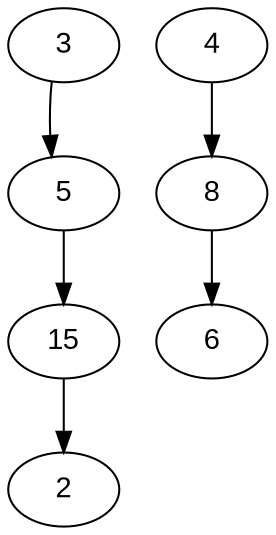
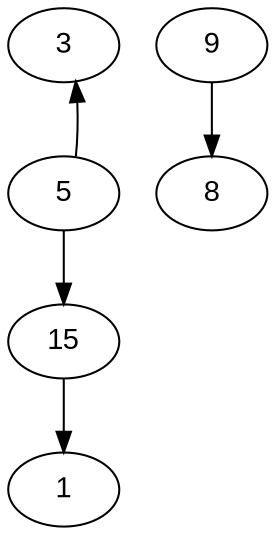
  digraph {
    "Duplicate states"=201
    "Max states in OPEN"=132
    Modes="60000ms; partial expansion, ; Pruning: processor isomorphism, processor normalisation, task equivalence, equivalent schedule 2, ; F-value: new, DRT, ; Optimisation: list scheduling, "
    "Node concurrency"=-1
    "Number of processors"=16
    "Pruned using list schedule length"=324
    "States removed from OPEN"=166
    "Time to schedule (ms)"=114
    "Total idle time"=39
    "Total schedule length"=48
    "Total sequential time"=66
    "Total states created"=822
    fontname="Liberation Sans"
    node [Processor=2 Weight=3 fontname="Liberation Sans"]
    edge [Weight=6 fontname="Liberation Sans"]
    3 ["Finish time"=19 "Start time"=17 Weight=2]
    5 ["Finish time"=26 "Start time"=19 Weight=7]
-   4 ["Finish time"=18 Processor=0 "Start time"=10 Weight=8]
+   4 ["Finish time"=18 Processor=0 "Start time"=10 Weight=8 label=9]
    8 ["Finish time"=28 Processor=0 "Start time"=18 Weight=10]
    n5 ["Finish time"=29 "Start time"=26 label=15]
-   6 ["Finish time"=36 Processor=1 "Start time"=32 Weight=4]
-   2 ["Finish time"=39 Processor=1 "Start time"=36]
-   3 -> 5
+   2 ["Finish time"=39 Processor=1 "Start time"=36 label=1]
+   5 -> 3
    5 -> n5 [Weight=5]
    4 -> 8
-   8 -> 6 [Weight=2]
    n5 -> 2 [Weight=4]
  }
